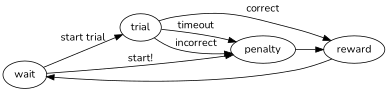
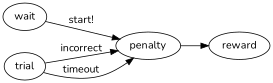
  digraph {
    fontname=Nunito
    rankdir=LR
    node [fontname=Nunito]
    edge [fontname=Nunito]
    wait
    trial
    penalty
    reward
-   wait -> trial [label="start trial"]
    wait -> penalty [label="start!"]
    trial -> penalty [label=incorrect]
    trial -> penalty [label=timeout]
-   trial -> reward [label=correct]
    penalty -> reward
-   reward -> wait
  }
